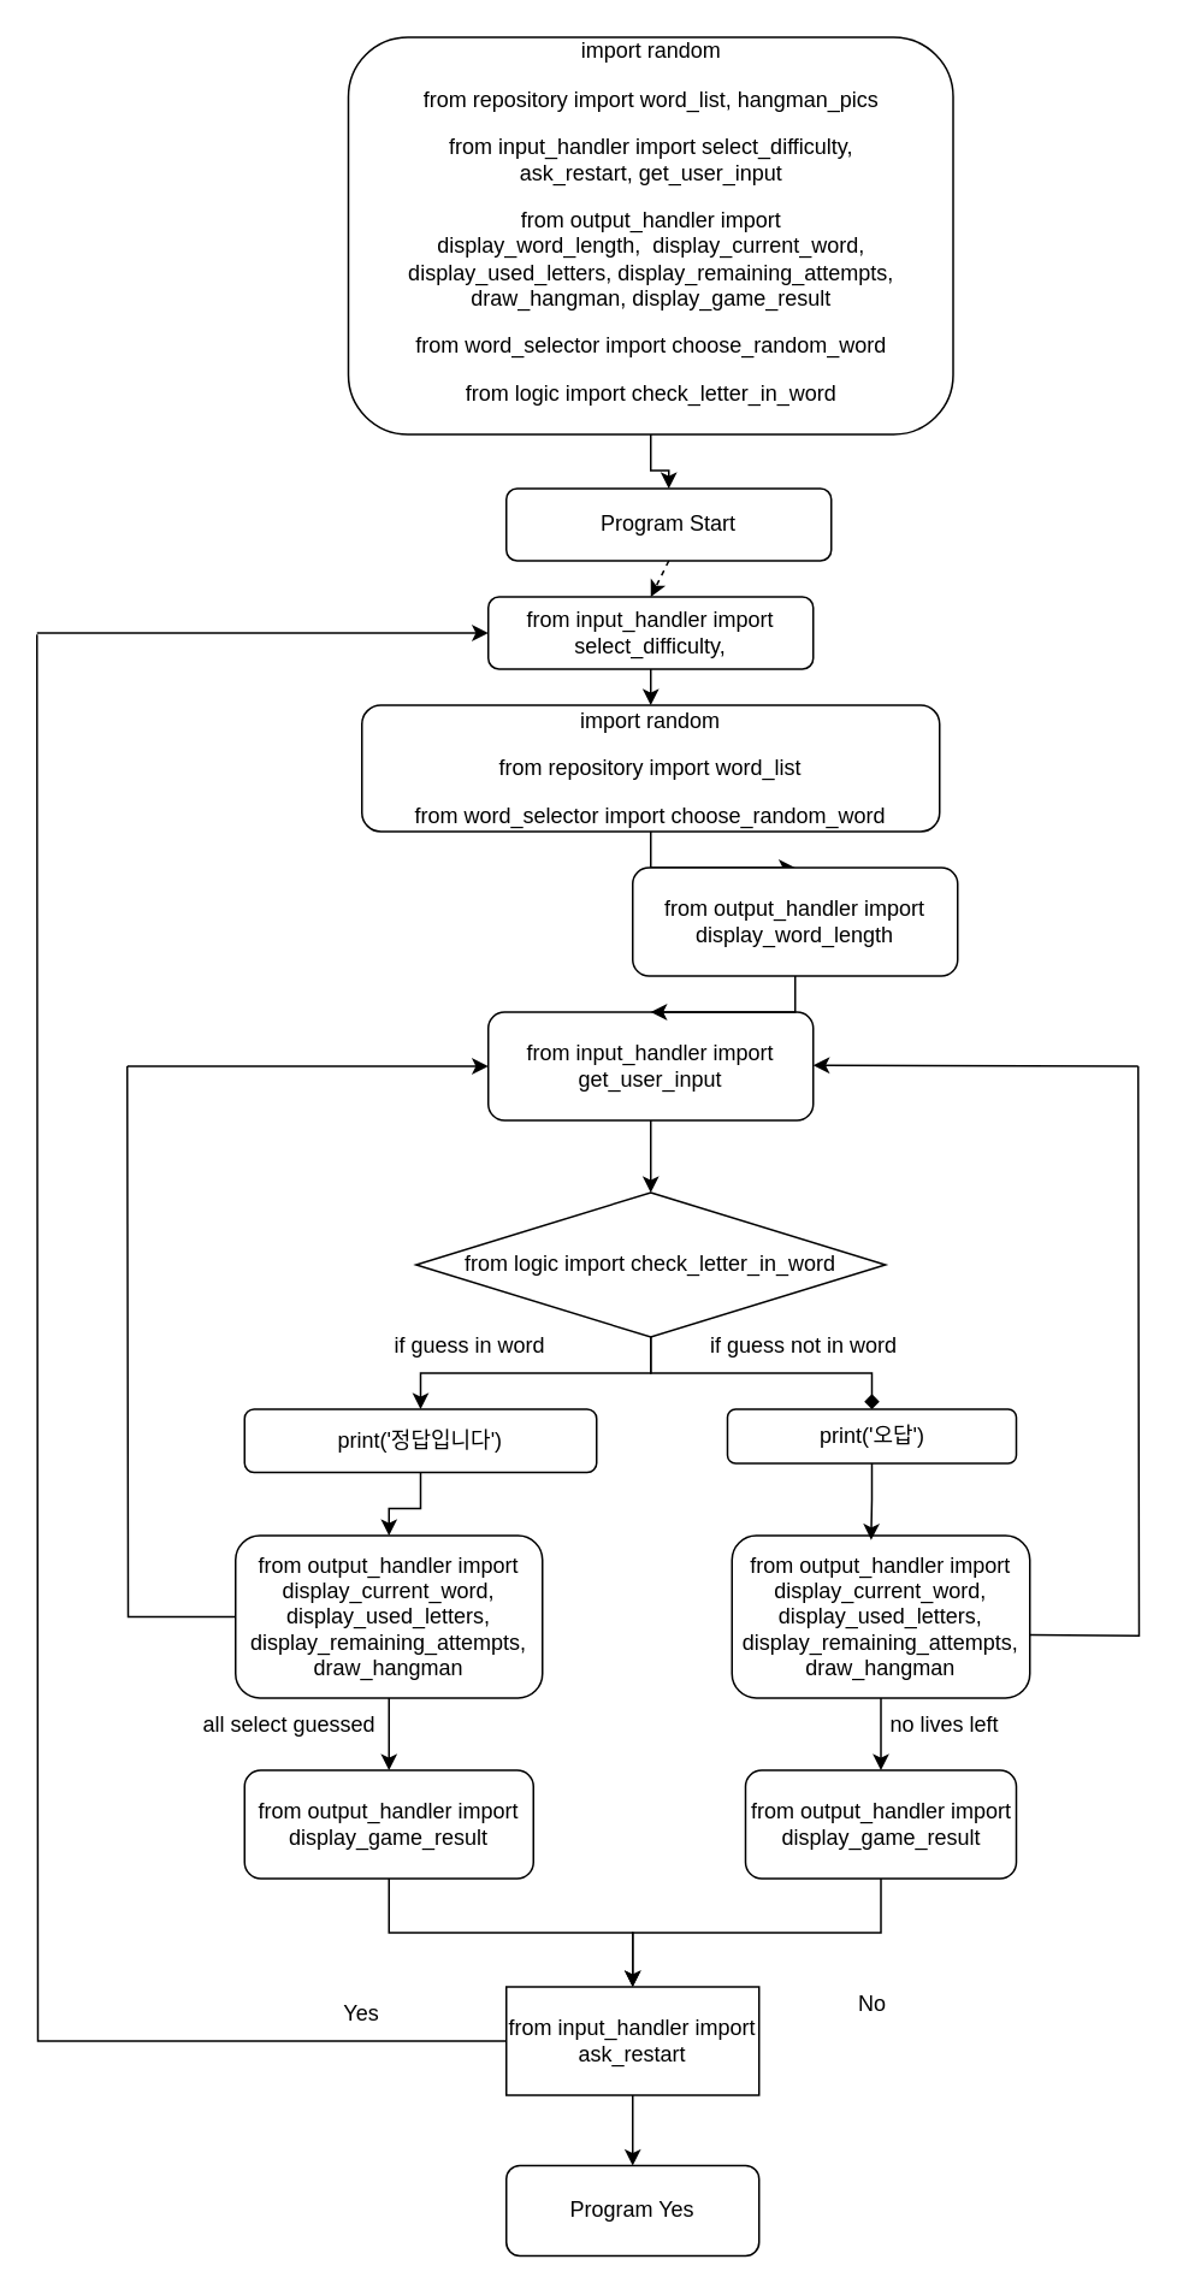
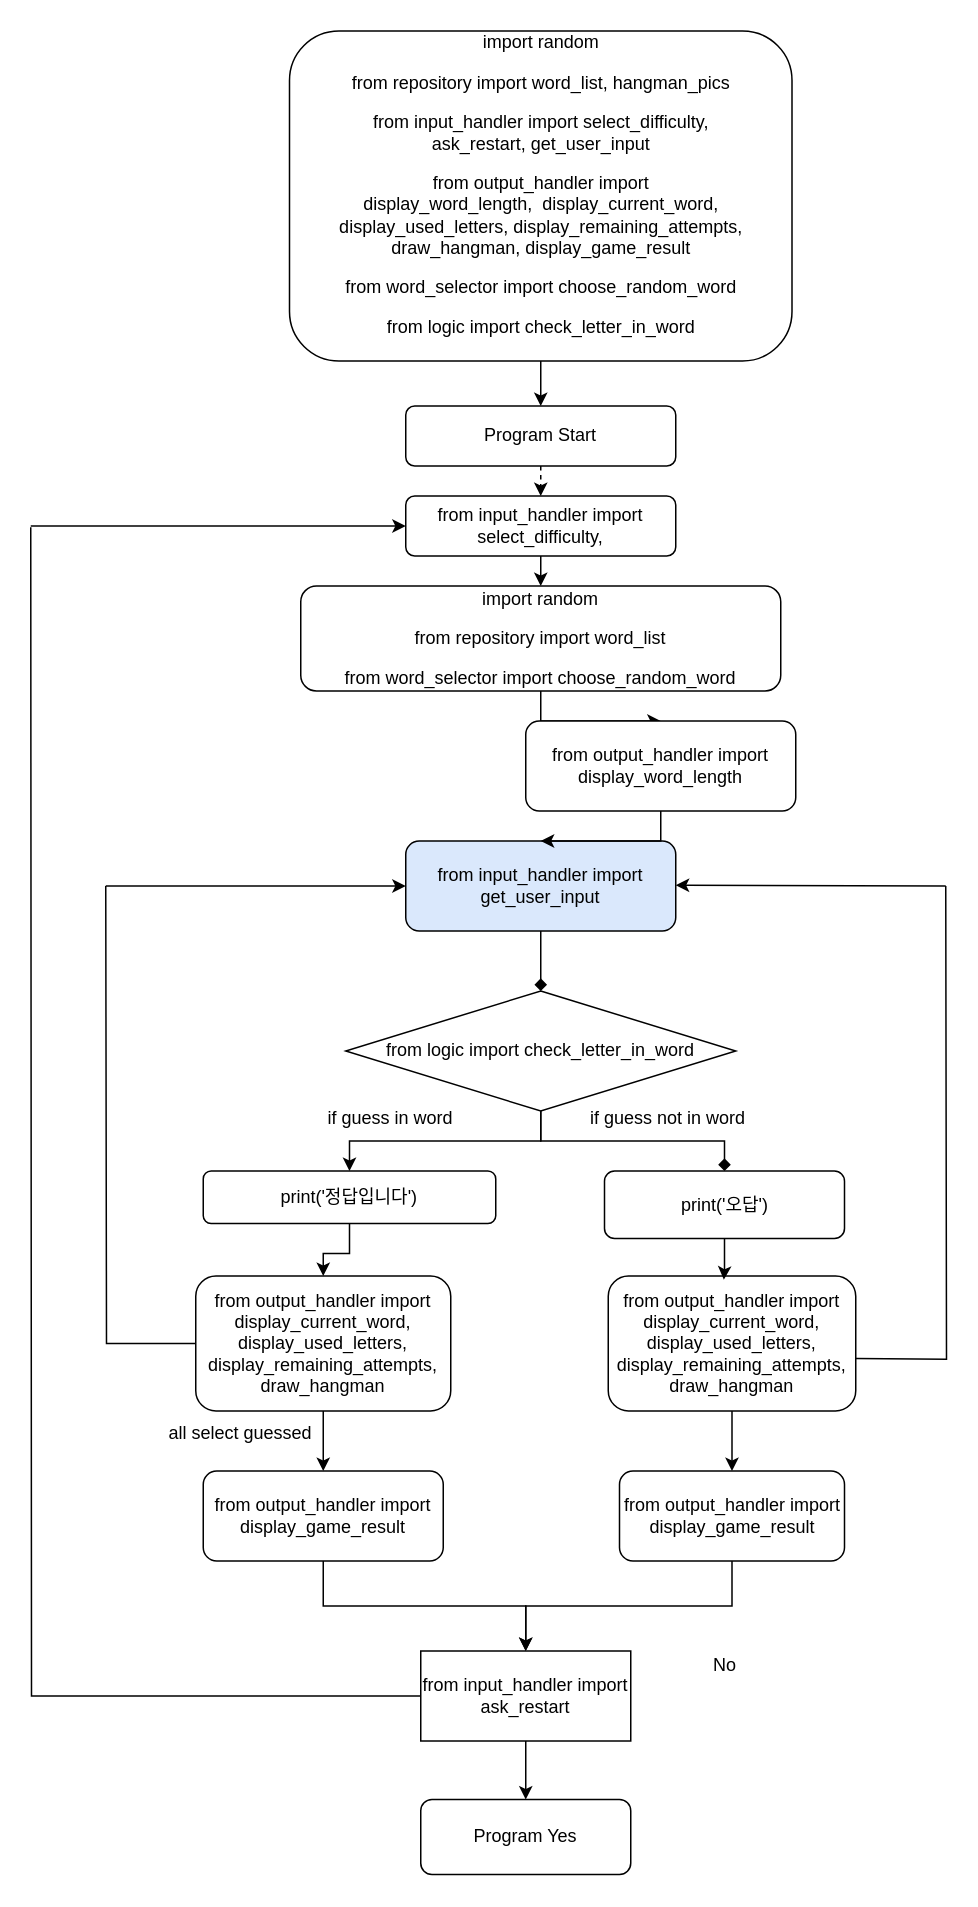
  <mxCell id="0" />
  <mxCell id="1" parent="0" />
- <mxCell id="2" value="Program Start" style="rounded=1;whiteSpace=wrap;html=1;fontSize=12;glass=0;strokeWidth=1;shadow=0;" parent="1" vertex="1"><mxGeometry x="280" y="270" width="180" height="40" as="geometry" /></mxCell>
+ <mxCell id="2" value="Program Start" style="rounded=1;whiteSpace=wrap;html=1;fontSize=12;glass=0;strokeWidth=1;shadow=0;" parent="1" vertex="1"><mxGeometry x="270" y="270" width="180" height="40" as="geometry" /></mxCell>
  <mxCell id="3" style="edgeStyle=orthogonalEdgeStyle;rounded=0;orthogonalLoop=1;jettySize=auto;html=1;exitX=0.5;exitY=1;exitDx=0;exitDy=0;entryX=0.5;entryY=0;entryDx=0;entryDy=0;" parent="1" source="4" target="6" edge="1"><mxGeometry relative="1" as="geometry" /></mxCell>
  <mxCell id="4" value="from input_handler import select_difficulty," style="rounded=1;whiteSpace=wrap;html=1;fontSize=12;glass=0;strokeWidth=1;shadow=0;" parent="1" vertex="1"><mxGeometry x="270" y="330" width="180" height="40" as="geometry" /></mxCell>
  <mxCell id="5" style="edgeStyle=orthogonalEdgeStyle;rounded=0;orthogonalLoop=1;jettySize=auto;html=1;exitX=0.5;exitY=1;exitDx=0;exitDy=0;entryX=0.5;entryY=0;entryDx=0;entryDy=0;" edge="1" parent="1" source="6" target="29"><mxGeometry relative="1" as="geometry" /></mxCell>
  <mxCell id="6" value="&lt;p&gt;import random&lt;/p&gt;&lt;p&gt;from repository import word_list&lt;/p&gt;&lt;p&gt;from word_selector import choose_random_word&lt;/p&gt;" style="rounded=1;whiteSpace=wrap;html=1;fontSize=12;glass=0;strokeWidth=1;shadow=0;" parent="1" vertex="1"><mxGeometry x="200" y="390" width="320" height="70" as="geometry" /></mxCell>
  <mxCell id="7" value="" style="endArrow=classic;html=1;rounded=0;exitX=0.5;exitY=1;exitDx=0;exitDy=0;entryX=0.5;entryY=0;entryDx=0;entryDy=0;dashed=1;" parent="1" source="2" target="4" edge="1"><mxGeometry width="50" height="50" relative="1" as="geometry"><mxPoint x="334" y="360" as="sourcePoint" /><mxPoint x="384" y="310" as="targetPoint" /></mxGeometry></mxCell>
- <mxCell id="8" style="edgeStyle=orthogonalEdgeStyle;rounded=0;orthogonalLoop=1;jettySize=auto;html=1;exitX=0.5;exitY=1;exitDx=0;exitDy=0;" parent="1" source="9" target="17" edge="1"><mxGeometry relative="1" as="geometry" /></mxCell>
- <mxCell id="9" value="from input_handler import get_user_input" style="rounded=1;whiteSpace=wrap;html=1;" parent="1" vertex="1"><mxGeometry x="270" y="560" width="180" height="60" as="geometry" /></mxCell>
+ <mxCell id="8" style="edgeStyle=orthogonalEdgeStyle;rounded=0;orthogonalLoop=1;jettySize=auto;html=1;exitX=0.5;exitY=1;exitDx=0;exitDy=0;endArrow=diamond;" parent="1" source="9" target="17" edge="1"><mxGeometry relative="1" as="geometry" /></mxCell>
+ <mxCell id="9" value="from input_handler import get_user_input" style="rounded=1;whiteSpace=wrap;html=1;fillColor=#dae8fc;" parent="1" vertex="1"><mxGeometry x="270" y="560" width="180" height="60" as="geometry" /></mxCell>
  <mxCell id="10" style="edgeStyle=orthogonalEdgeStyle;rounded=0;orthogonalLoop=1;jettySize=auto;html=1;entryX=0.5;entryY=0;entryDx=0;entryDy=0;" edge="1" parent="1" source="12" target="19"><mxGeometry relative="1" as="geometry" /></mxCell>
  <mxCell id="11" style="edgeStyle=orthogonalEdgeStyle;rounded=0;orthogonalLoop=1;jettySize=auto;html=1;endArrow=none;startFill=0;" edge="1" parent="1" source="12"><mxGeometry relative="1" as="geometry"><mxPoint x="70" y="590" as="targetPoint" /></mxGeometry></mxCell>
  <mxCell id="12" value="from output_handler import display_current_word, display_used_letters, display_remaining_attempts, draw_hangman" style="rounded=1;whiteSpace=wrap;html=1;" parent="1" vertex="1"><mxGeometry x="130" y="850" width="170" height="90" as="geometry" /></mxCell>
  <mxCell id="13" style="edgeStyle=orthogonalEdgeStyle;rounded=0;orthogonalLoop=1;jettySize=auto;html=1;" edge="1" parent="1" source="14" target="21"><mxGeometry relative="1" as="geometry" /></mxCell>
  <mxCell id="14" value="from output_handler import display_current_word, display_used_letters, display_remaining_attempts, draw_hangman" style="rounded=1;whiteSpace=wrap;html=1;" parent="1" vertex="1"><mxGeometry x="405" y="850" width="165" height="90" as="geometry" /></mxCell>
  <mxCell id="15" style="edgeStyle=orthogonalEdgeStyle;rounded=0;orthogonalLoop=1;jettySize=auto;html=1;" edge="1" parent="1" source="17" target="31"><mxGeometry relative="1" as="geometry" /></mxCell>
  <mxCell id="16" style="edgeStyle=orthogonalEdgeStyle;rounded=0;orthogonalLoop=1;jettySize=auto;html=1;endArrow=diamond;" edge="1" parent="1" source="17" target="32"><mxGeometry relative="1" as="geometry" /></mxCell>
  <mxCell id="17" value="from logic import check_letter_in_word" style="rhombus;whiteSpace=wrap;html=1;" parent="1" vertex="1"><mxGeometry x="230" y="660" width="260" height="80" as="geometry" /></mxCell>
  <mxCell id="18" style="edgeStyle=orthogonalEdgeStyle;rounded=0;orthogonalLoop=1;jettySize=auto;html=1;entryX=0.5;entryY=0;entryDx=0;entryDy=0;" edge="1" parent="1" source="19" target="24"><mxGeometry relative="1" as="geometry" /></mxCell>
  <mxCell id="19" value="from output_handler import&lt;div&gt;display_game_result&lt;/div&gt;" style="rounded=1;whiteSpace=wrap;html=1;" parent="1" vertex="1"><mxGeometry x="135" y="980" width="160" height="60" as="geometry" /></mxCell>
  <mxCell id="20" style="edgeStyle=orthogonalEdgeStyle;rounded=0;orthogonalLoop=1;jettySize=auto;html=1;" edge="1" parent="1" source="21" target="24"><mxGeometry relative="1" as="geometry" /></mxCell>
  <mxCell id="21" value="from output_handler import&lt;div&gt;display_game_result&lt;/div&gt;" style="rounded=1;whiteSpace=wrap;html=1;" parent="1" vertex="1"><mxGeometry x="412.5" y="980" width="150" height="60" as="geometry" /></mxCell>
  <mxCell id="22" style="edgeStyle=orthogonalEdgeStyle;rounded=0;orthogonalLoop=1;jettySize=auto;html=1;entryX=0.5;entryY=0;entryDx=0;entryDy=0;" edge="1" parent="1" source="24" target="25"><mxGeometry relative="1" as="geometry" /></mxCell>
  <mxCell id="23" style="edgeStyle=orthogonalEdgeStyle;rounded=0;orthogonalLoop=1;jettySize=auto;html=1;endArrow=none;startFill=0;" edge="1" parent="1" source="24"><mxGeometry relative="1" as="geometry"><mxPoint x="20" y="350.8" as="targetPoint" /></mxGeometry></mxCell>
  <mxCell id="24" value="from input_handler import&lt;div&gt;ask_restart&lt;/div&gt;" style="whiteSpace=wrap;html=1;rounded=0;" parent="1" vertex="1"><mxGeometry x="280" y="1100" width="140" height="60" as="geometry" /></mxCell>
  <mxCell id="25" value="Program Yes" style="rounded=1;whiteSpace=wrap;html=1;" parent="1" vertex="1"><mxGeometry x="280" y="1199" width="140" height="50" as="geometry" /></mxCell>
  <mxCell id="26" style="edgeStyle=orthogonalEdgeStyle;rounded=0;orthogonalLoop=1;jettySize=auto;html=1;entryX=0.5;entryY=0;entryDx=0;entryDy=0;" edge="1" parent="1" source="27" target="2"><mxGeometry relative="1" as="geometry" /></mxCell>
  <mxCell id="27" value="&lt;p&gt;import random&lt;/p&gt;&lt;p&gt;from repository import word_list, hangman_pics&lt;/p&gt;&lt;p&gt;from input_handler import select_difficulty, ask_restart,&amp;nbsp;&lt;span style=&quot;background-color: transparent; color: light-dark(rgb(0, 0, 0), rgb(255, 255, 255));&quot;&gt;get_user_input&lt;/span&gt;&lt;/p&gt;&lt;p&gt;from output_handler import display_word_length,&amp;nbsp;&amp;nbsp;display_current_word, display_used_letters, display_remaining_attempts, draw_hangman, display_game_result&lt;br&gt;&lt;/p&gt;&lt;p&gt;from word_selector import choose_random_word&lt;/p&gt;&lt;p&gt;from logic import check_letter_in_word&lt;/p&gt;&lt;div&gt;&lt;br&gt;&lt;/div&gt;" style="rounded=1;whiteSpace=wrap;html=1;" vertex="1" parent="1"><mxGeometry x="192.5" y="20" width="335" height="220" as="geometry" /></mxCell>
  <mxCell id="28" style="edgeStyle=orthogonalEdgeStyle;rounded=0;orthogonalLoop=1;jettySize=auto;html=1;exitX=0.5;exitY=1;exitDx=0;exitDy=0;entryX=0.5;entryY=0;entryDx=0;entryDy=0;" edge="1" parent="1" source="29" target="9"><mxGeometry relative="1" as="geometry" /></mxCell>
  <mxCell id="29" value="from output_handler import display_word_length" style="rounded=1;whiteSpace=wrap;html=1;" vertex="1" parent="1"><mxGeometry x="350" y="480" width="180" height="60" as="geometry" /></mxCell>
  <mxCell id="30" style="edgeStyle=orthogonalEdgeStyle;rounded=0;orthogonalLoop=1;jettySize=auto;html=1;entryX=0.5;entryY=0;entryDx=0;entryDy=0;" edge="1" parent="1" source="31" target="12"><mxGeometry relative="1" as="geometry" /></mxCell>
  <mxCell id="31" value="print('정답입니다')" style="rounded=1;whiteSpace=wrap;html=1;" vertex="1" parent="1"><mxGeometry x="135" y="780" width="195" height="35" as="geometry" /></mxCell>
- <mxCell id="32" value="print('오답')" style="rounded=1;whiteSpace=wrap;html=1;" vertex="1" parent="1"><mxGeometry x="402.5" y="780" width="160" height="30" as="geometry" /></mxCell>
+ <mxCell id="32" value="print('오답')" style="rounded=1;whiteSpace=wrap;html=1;" vertex="1" parent="1"><mxGeometry x="402.5" y="780" width="160" height="45" as="geometry" /></mxCell>
  <mxCell id="33" style="edgeStyle=orthogonalEdgeStyle;rounded=0;orthogonalLoop=1;jettySize=auto;html=1;entryX=0.467;entryY=0.027;entryDx=0;entryDy=0;entryPerimeter=0;" edge="1" parent="1" source="32" target="14"><mxGeometry relative="1" as="geometry" /></mxCell>
  <mxCell id="34" value="" style="endArrow=classic;html=1;rounded=0;entryX=0;entryY=0.5;entryDx=0;entryDy=0;" edge="1" parent="1" target="9"><mxGeometry width="50" height="50" relative="1" as="geometry"><mxPoint x="70" y="590" as="sourcePoint" /><mxPoint x="120" y="540" as="targetPoint" /></mxGeometry></mxCell>
  <mxCell id="35" style="edgeStyle=orthogonalEdgeStyle;rounded=0;orthogonalLoop=1;jettySize=auto;html=1;endArrow=none;startFill=0;" edge="1" parent="1"><mxGeometry relative="1" as="geometry"><mxPoint x="630" y="590" as="targetPoint" /><mxPoint x="570" y="905" as="sourcePoint" /></mxGeometry></mxCell>
  <mxCell id="36" value="" style="endArrow=classic;html=1;rounded=0;entryX=0;entryY=0.5;entryDx=0;entryDy=0;" edge="1" parent="1"><mxGeometry width="50" height="50" relative="1" as="geometry"><mxPoint x="630" y="590" as="sourcePoint" /><mxPoint x="450" y="589.5" as="targetPoint" /></mxGeometry></mxCell>
  <mxCell id="37" value="" style="endArrow=classic;html=1;rounded=0;entryX=0;entryY=0.5;entryDx=0;entryDy=0;" edge="1" parent="1" target="4"><mxGeometry width="50" height="50" relative="1" as="geometry"><mxPoint x="20" y="350" as="sourcePoint" /><mxPoint x="70" y="300" as="targetPoint" /></mxGeometry></mxCell>
- <mxCell id="38" value="Yes" style="text;html=1;align=center;verticalAlign=middle;whiteSpace=wrap;rounded=0;" vertex="1" parent="1"><mxGeometry x="170" y="1100" width="60" height="30" as="geometry" /></mxCell>
  <mxCell id="39" value="No" style="text;html=1;align=center;verticalAlign=middle;whiteSpace=wrap;rounded=0;" vertex="1" parent="1"><mxGeometry x="452.5" y="1095" width="60" height="30" as="geometry" /></mxCell>
  <mxCell id="40" value="if guess in word" style="text;html=1;align=center;verticalAlign=middle;whiteSpace=wrap;rounded=0;" vertex="1" parent="1"><mxGeometry x="210" y="730" width="100" height="30" as="geometry" /></mxCell>
  <mxCell id="41" value="if guess not in word" style="text;html=1;align=center;verticalAlign=middle;whiteSpace=wrap;rounded=0;" vertex="1" parent="1"><mxGeometry x="380" y="730" width="130" height="30" as="geometry" /></mxCell>
  <mxCell id="42" value="all select guessed" style="text;html=1;align=center;verticalAlign=middle;whiteSpace=wrap;rounded=0;" vertex="1" parent="1"><mxGeometry x="100" y="940" width="120" height="30" as="geometry" /></mxCell>
- <mxCell id="43" value="no lives left" style="text;html=1;align=center;verticalAlign=middle;whiteSpace=wrap;rounded=0;" vertex="1" parent="1"><mxGeometry x="482.5" y="940" width="80" height="30" as="geometry" /></mxCell>
